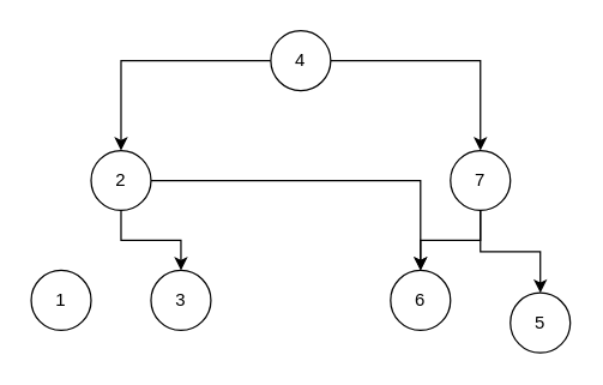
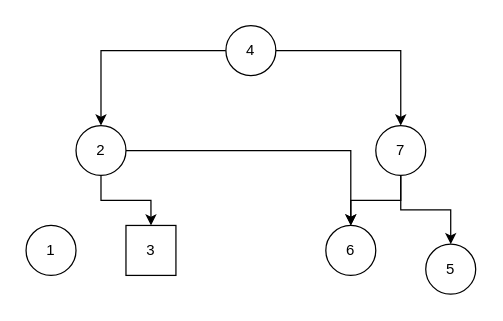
  <mxCell id="0" />
  <mxCell id="1" parent="0" />
  <mxCell id="2" style="edgeStyle=orthogonalEdgeStyle;rounded=0;orthogonalLoop=1;jettySize=auto;html=1;entryX=0.5;entryY=0;entryDx=0;entryDy=0;" edge="1" parent="1" source="4" target="7"><mxGeometry relative="1" as="geometry" /></mxCell>
  <mxCell id="3" style="edgeStyle=orthogonalEdgeStyle;rounded=0;orthogonalLoop=1;jettySize=auto;html=1;entryX=0.5;entryY=0;entryDx=0;entryDy=0;" edge="1" parent="1" source="4" target="10"><mxGeometry relative="1" as="geometry" /></mxCell>
  <mxCell id="4" value="4" style="ellipse;whiteSpace=wrap;html=1;" vertex="1" parent="1"><mxGeometry x="180" y="20" width="40" height="40" as="geometry" /></mxCell>
  <mxCell id="5" style="edgeStyle=orthogonalEdgeStyle;rounded=0;orthogonalLoop=1;jettySize=auto;html=1;" edge="1" parent="1" source="7" target="13"><mxGeometry relative="1" as="geometry" /></mxCell>
  <mxCell id="6" style="edgeStyle=orthogonalEdgeStyle;rounded=0;orthogonalLoop=1;jettySize=auto;html=1;entryX=0.5;entryY=0;entryDx=0;entryDy=0;" edge="1" parent="1" source="7" target="12"><mxGeometry relative="1" as="geometry" /></mxCell>
  <mxCell id="7" value="2" style="ellipse;whiteSpace=wrap;html=1;" vertex="1" parent="1"><mxGeometry x="60" y="100" width="40" height="40" as="geometry" /></mxCell>
  <mxCell id="8" style="edgeStyle=orthogonalEdgeStyle;rounded=0;orthogonalLoop=1;jettySize=auto;html=1;entryX=0.5;entryY=0;entryDx=0;entryDy=0;" edge="1" parent="1" source="10" target="13"><mxGeometry relative="1" as="geometry" /></mxCell>
  <mxCell id="9" style="edgeStyle=orthogonalEdgeStyle;rounded=0;orthogonalLoop=1;jettySize=auto;html=1;entryX=0.5;entryY=0;entryDx=0;entryDy=0;" edge="1" parent="1" source="10" target="14"><mxGeometry relative="1" as="geometry" /></mxCell>
  <mxCell id="10" value="7" style="ellipse;whiteSpace=wrap;html=1;" vertex="1" parent="1"><mxGeometry x="300" y="100" width="40" height="40" as="geometry" /></mxCell>
  <mxCell id="11" value="1" style="ellipse;whiteSpace=wrap;html=1;" vertex="1" parent="1"><mxGeometry x="20" y="180" width="40" height="40" as="geometry" /></mxCell>
- <mxCell id="12" value="3" style="ellipse;whiteSpace=wrap;html=1;" vertex="1" parent="1"><mxGeometry x="100" y="180" width="40" height="40" as="geometry" /></mxCell>
+ <mxCell id="12" value="3" style="whiteSpace=wrap;html=1;rounded=0;" vertex="1" parent="1"><mxGeometry x="100" y="180" width="40" height="40" as="geometry" /></mxCell>
  <mxCell id="13" value="6" style="ellipse;whiteSpace=wrap;html=1;" vertex="1" parent="1"><mxGeometry x="260" y="180" width="40" height="40" as="geometry" /></mxCell>
  <mxCell id="14" value="5" style="ellipse;whiteSpace=wrap;html=1;" vertex="1" parent="1"><mxGeometry x="340" y="195" width="40" height="40" as="geometry" /></mxCell>
